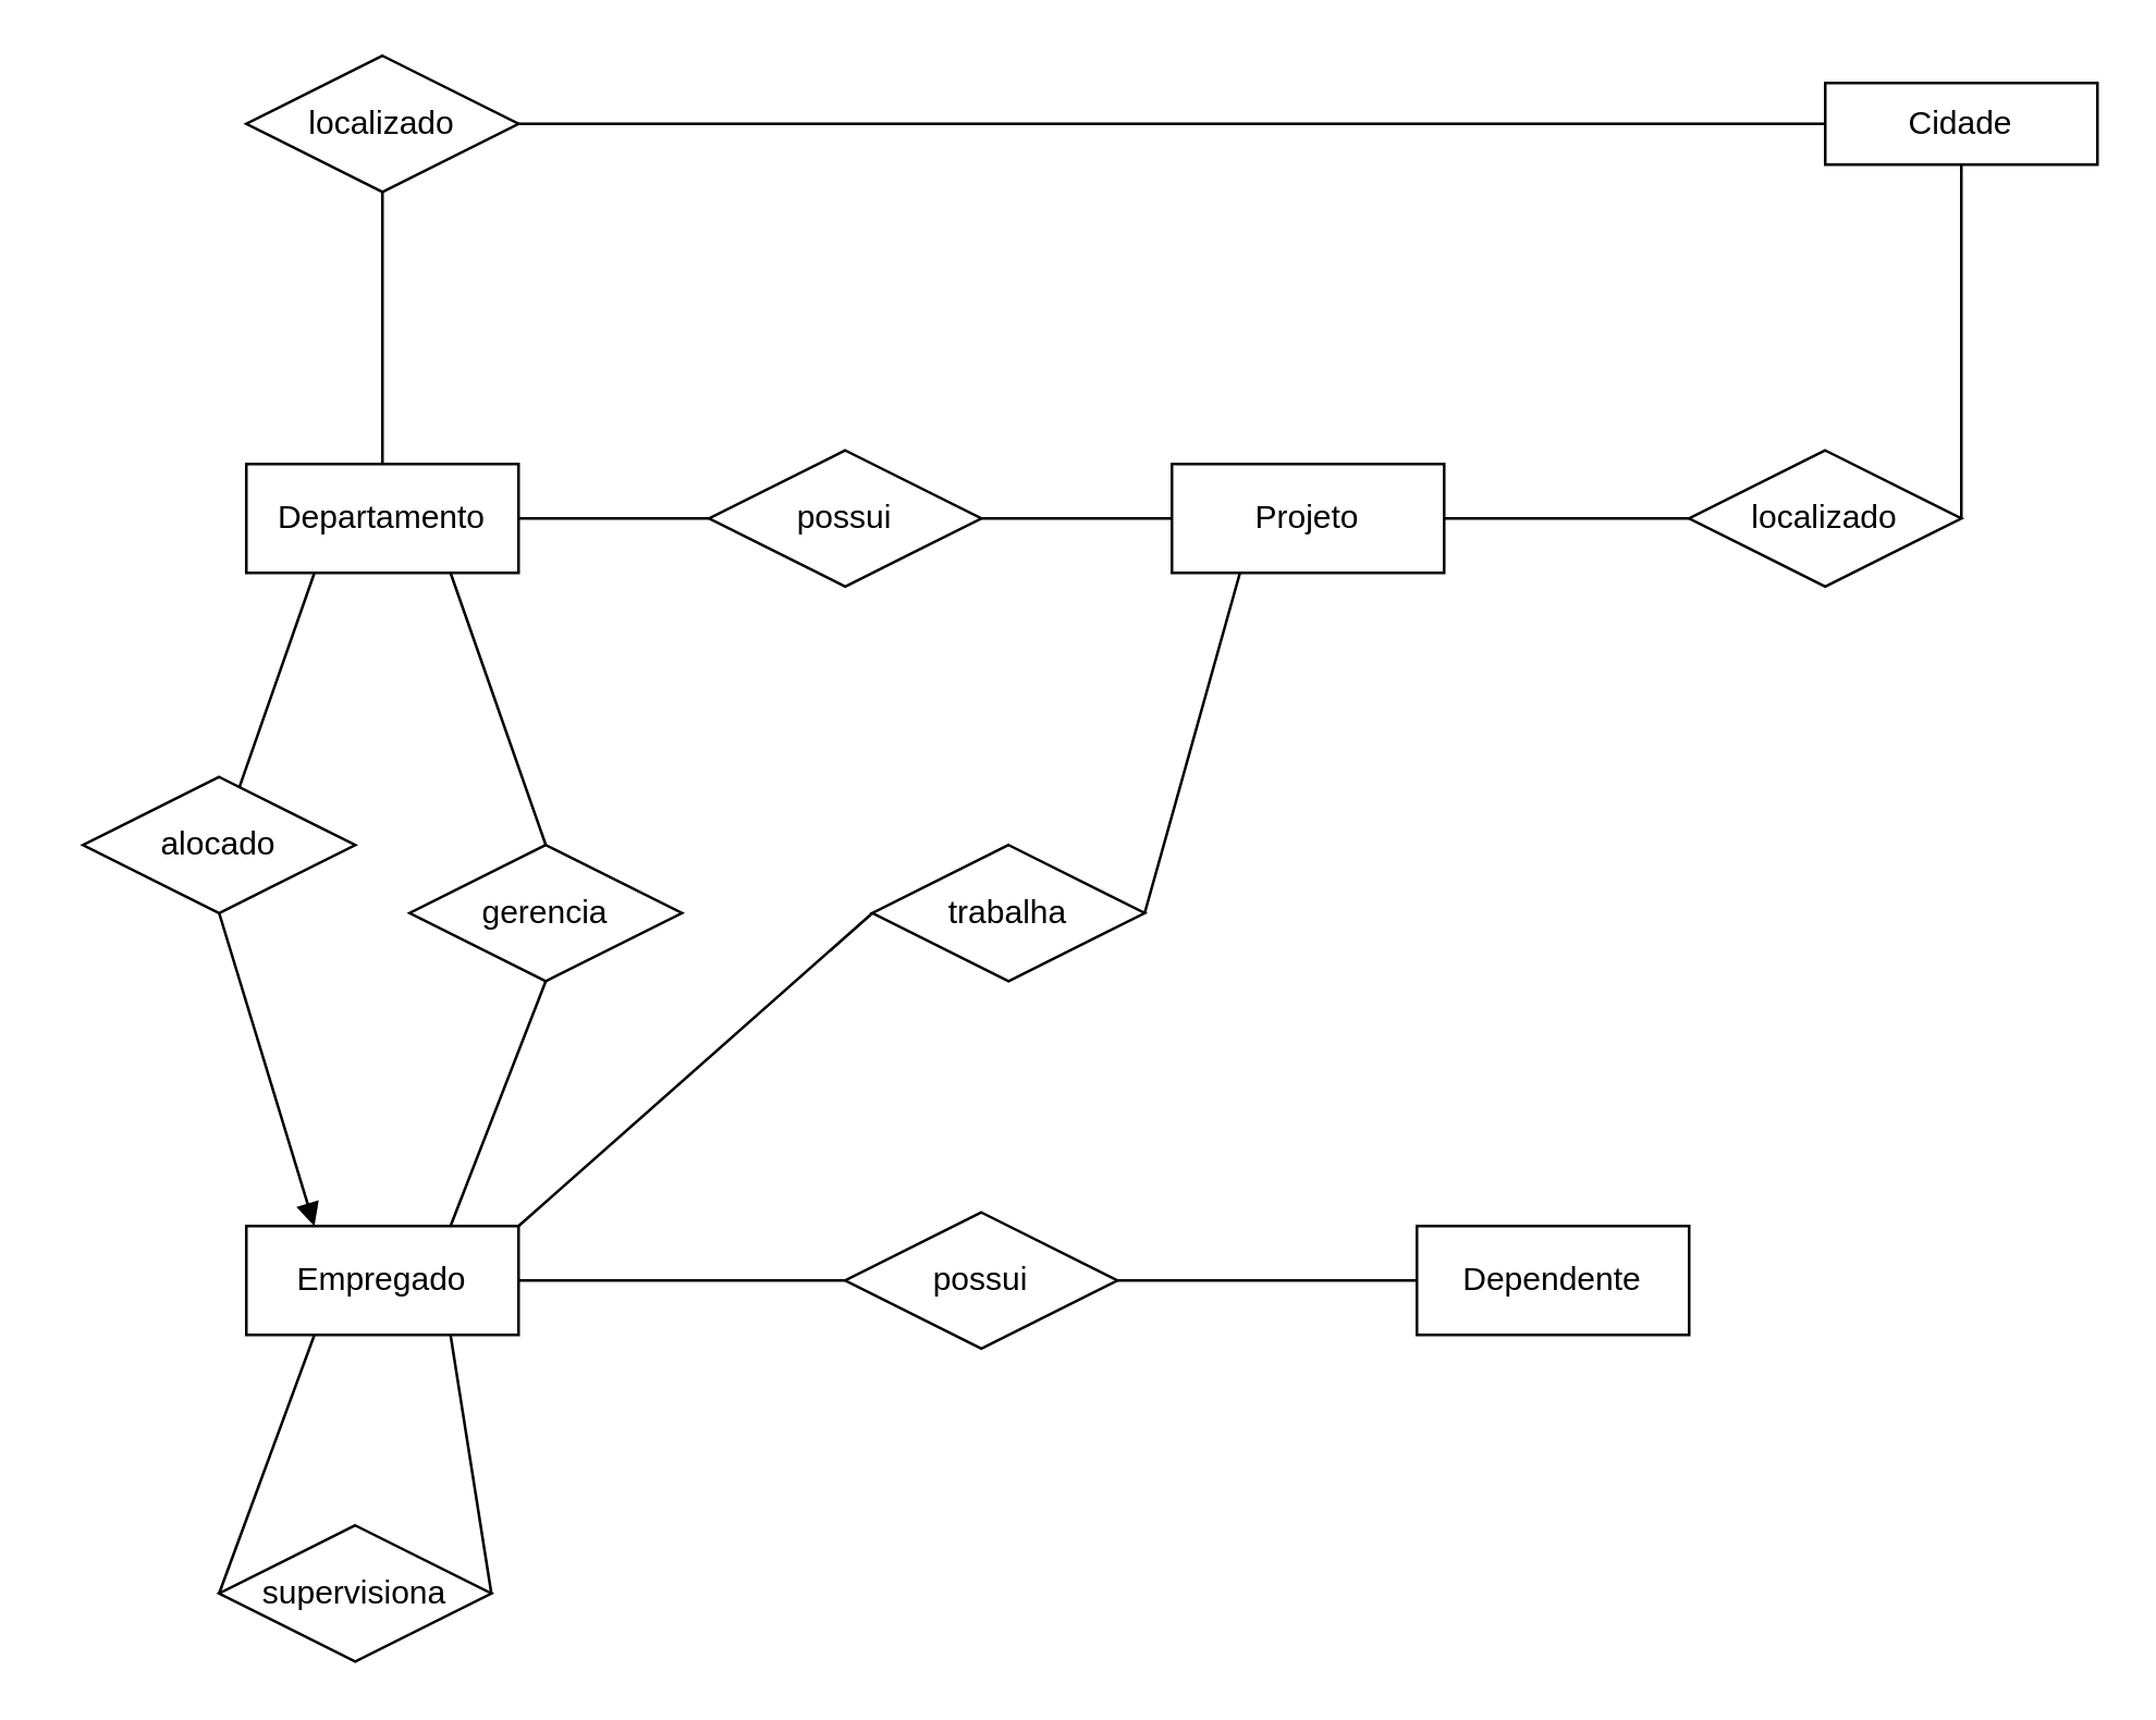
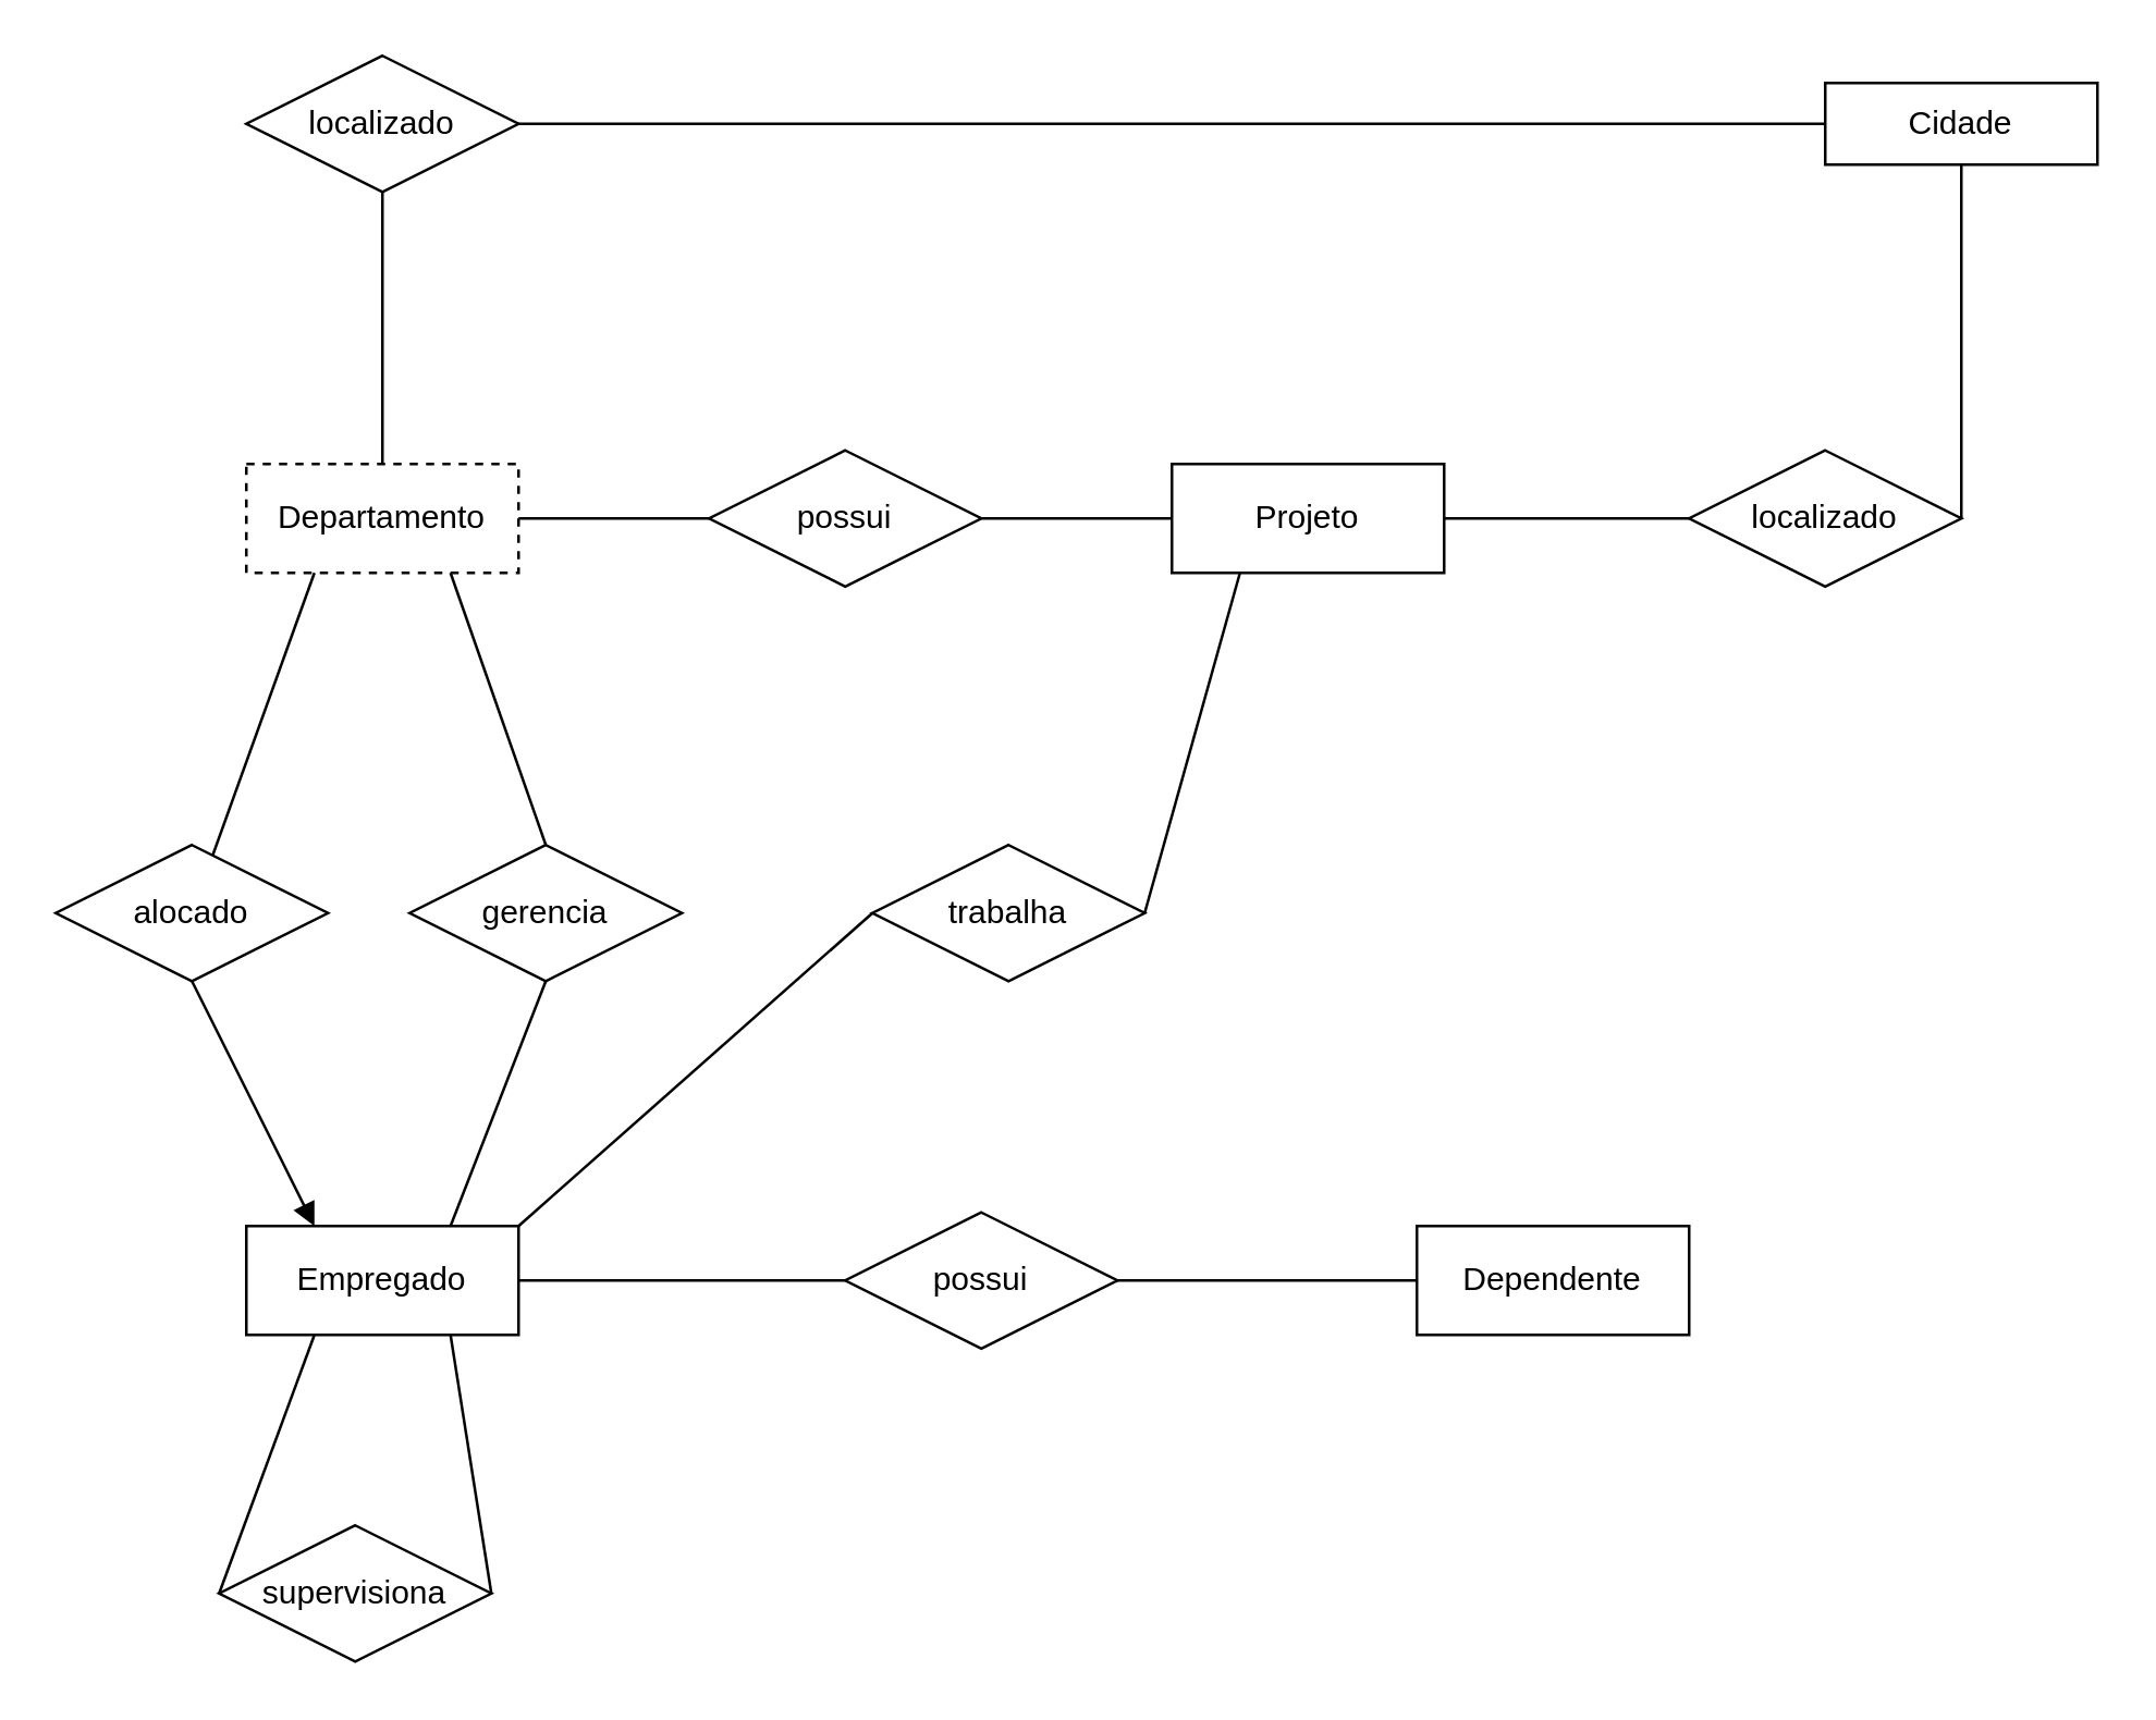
  <mxCell id="0" />
  <mxCell id="1" parent="0" />
  <mxCell id="2" value="Empregado" style="whiteSpace=wrap;html=1;align=center;" vertex="1" parent="1"><mxGeometry x="90" y="450" width="100" height="40" as="geometry" /></mxCell>
- <mxCell id="3" value="&lt;div&gt;Departamento&lt;/div&gt;" style="whiteSpace=wrap;html=1;align=center;" vertex="1" parent="1"><mxGeometry x="90" y="170" width="100" height="40" as="geometry" /></mxCell>
+ <mxCell id="3" value="&lt;div&gt;Departamento&lt;/div&gt;" style="whiteSpace=wrap;html=1;align=center;dashed=1;" vertex="1" parent="1"><mxGeometry x="90" y="170" width="100" height="40" as="geometry" /></mxCell>
  <mxCell id="4" value="&lt;div&gt;Projeto&lt;/div&gt;" style="whiteSpace=wrap;html=1;align=center;" vertex="1" parent="1"><mxGeometry x="430" y="170" width="100" height="40" as="geometry" /></mxCell>
  <mxCell id="5" value="Dependente" style="whiteSpace=wrap;html=1;align=center;" vertex="1" parent="1"><mxGeometry x="520" y="450" width="100" height="40" as="geometry" /></mxCell>
  <mxCell id="6" value="Cidade" style="whiteSpace=wrap;html=1;align=center;" vertex="1" parent="1"><mxGeometry x="670" y="30" width="100" height="30" as="geometry" /></mxCell>
  <mxCell id="7" value="possui" style="shape=rhombus;perimeter=rhombusPerimeter;whiteSpace=wrap;html=1;align=center;" vertex="1" parent="1"><mxGeometry x="310" y="445" width="100" height="50" as="geometry" /></mxCell>
  <mxCell id="8" value="" style="endArrow=none;html=1;rounded=0;" edge="1" parent="1" source="2" target="7"><mxGeometry relative="1" as="geometry"><mxPoint x="280" y="320" as="sourcePoint" /><mxPoint x="440" y="320" as="targetPoint" /></mxGeometry></mxCell>
  <mxCell id="9" value="" style="endArrow=none;html=1;rounded=0;" edge="1" parent="1" target="5"><mxGeometry relative="1" as="geometry"><mxPoint x="410" y="470" as="sourcePoint" /><mxPoint x="310" y="470" as="targetPoint" /></mxGeometry></mxCell>
- <mxCell id="10" value="alocado" style="shape=rhombus;perimeter=rhombusPerimeter;whiteSpace=wrap;html=1;align=center;" vertex="1" parent="1"><mxGeometry x="30" y="285" width="100" height="50" as="geometry" /></mxCell>
+ <mxCell id="10" value="alocado" style="shape=rhombus;perimeter=rhombusPerimeter;whiteSpace=wrap;html=1;align=center;" vertex="1" parent="1"><mxGeometry x="20" y="310" width="100" height="50" as="geometry" /></mxCell>
  <mxCell id="11" value="" style="endArrow=block;html=1;rounded=0;exitX=0.5;exitY=1;exitDx=0;exitDy=0;entryX=0.25;entryY=0;entryDx=0;entryDy=0;" edge="1" parent="1" source="10" target="2"><mxGeometry relative="1" as="geometry"><mxPoint x="190" y="470" as="sourcePoint" /><mxPoint x="310" y="470" as="targetPoint" /></mxGeometry></mxCell>
  <mxCell id="12" value="" style="endArrow=none;html=1;rounded=0;exitX=0.25;exitY=1;exitDx=0;exitDy=0;" edge="1" parent="1" source="3" target="10"><mxGeometry relative="1" as="geometry"><mxPoint x="200" y="480" as="sourcePoint" /><mxPoint x="320" y="480" as="targetPoint" /></mxGeometry></mxCell>
  <mxCell id="13" value="possui" style="shape=rhombus;perimeter=rhombusPerimeter;whiteSpace=wrap;html=1;align=center;" vertex="1" parent="1"><mxGeometry x="260" y="165" width="100" height="50" as="geometry" /></mxCell>
  <mxCell id="14" value="" style="endArrow=none;html=1;rounded=0;entryX=1;entryY=0.5;entryDx=0;entryDy=0;exitX=0;exitY=0.5;exitDx=0;exitDy=0;" edge="1" parent="1" source="13" target="3"><mxGeometry relative="1" as="geometry"><mxPoint x="240" y="220" as="sourcePoint" /><mxPoint x="140" y="320" as="targetPoint" /></mxGeometry></mxCell>
  <mxCell id="15" value="" style="endArrow=none;html=1;rounded=0;entryX=1;entryY=0.5;entryDx=0;entryDy=0;" edge="1" parent="1" source="4" target="13"><mxGeometry relative="1" as="geometry"><mxPoint x="150" y="220" as="sourcePoint" /><mxPoint x="280" y="80" as="targetPoint" /></mxGeometry></mxCell>
  <mxCell id="16" value="localizado" style="shape=rhombus;perimeter=rhombusPerimeter;whiteSpace=wrap;html=1;align=center;" vertex="1" parent="1"><mxGeometry x="90" y="20" width="100" height="50" as="geometry" /></mxCell>
  <mxCell id="17" value="" style="endArrow=none;html=1;rounded=0;exitX=0;exitY=0.5;exitDx=0;exitDy=0;entryX=1;entryY=0.5;entryDx=0;entryDy=0;" edge="1" parent="1" source="19" target="4"><mxGeometry relative="1" as="geometry"><mxPoint x="320" y="65" as="sourcePoint" /><mxPoint x="470" y="189" as="targetPoint" /></mxGeometry></mxCell>
  <mxCell id="18" value="" style="endArrow=none;html=1;rounded=0;exitX=0.5;exitY=1;exitDx=0;exitDy=0;" edge="1" parent="1" source="16" target="3"><mxGeometry relative="1" as="geometry"><mxPoint x="330" y="75" as="sourcePoint" /><mxPoint x="200" y="75" as="targetPoint" /></mxGeometry></mxCell>
  <mxCell id="19" value="localizado" style="shape=rhombus;perimeter=rhombusPerimeter;whiteSpace=wrap;html=1;align=center;" vertex="1" parent="1"><mxGeometry x="620" y="165" width="100" height="50" as="geometry" /></mxCell>
  <mxCell id="20" value="" style="endArrow=none;html=1;rounded=0;exitX=0.5;exitY=1;exitDx=0;exitDy=0;entryX=1;entryY=0.5;entryDx=0;entryDy=0;" edge="1" parent="1" source="6" target="19"><mxGeometry relative="1" as="geometry"><mxPoint x="530" y="60" as="sourcePoint" /><mxPoint x="420" y="65" as="targetPoint" /></mxGeometry></mxCell>
  <mxCell id="21" value="" style="endArrow=none;html=1;rounded=0;exitX=1;exitY=0.5;exitDx=0;exitDy=0;entryX=0;entryY=0.5;entryDx=0;entryDy=0;" edge="1" parent="1" source="16" target="6"><mxGeometry relative="1" as="geometry"><mxPoint x="650" y="170" as="sourcePoint" /><mxPoint x="650" y="65" as="targetPoint" /></mxGeometry></mxCell>
  <mxCell id="22" value="supervisiona" style="shape=rhombus;perimeter=rhombusPerimeter;whiteSpace=wrap;html=1;align=center;" vertex="1" parent="1"><mxGeometry x="80" y="560" width="100" height="50" as="geometry" /></mxCell>
  <mxCell id="23" value="" style="endArrow=none;html=1;rounded=0;entryX=0;entryY=0.5;entryDx=0;entryDy=0;exitX=0.25;exitY=1;exitDx=0;exitDy=0;" edge="1" parent="1" source="2" target="22"><mxGeometry relative="1" as="geometry"><mxPoint x="190" y="470" as="sourcePoint" /><mxPoint x="310" y="470" as="targetPoint" /></mxGeometry></mxCell>
  <mxCell id="24" value="" style="endArrow=none;html=1;rounded=0;entryX=1;entryY=0.5;entryDx=0;entryDy=0;exitX=0.75;exitY=1;exitDx=0;exitDy=0;" edge="1" parent="1" source="2" target="22"><mxGeometry relative="1" as="geometry"><mxPoint x="200" y="480" as="sourcePoint" /><mxPoint x="320" y="480" as="targetPoint" /></mxGeometry></mxCell>
  <mxCell id="25" value="gerencia" style="shape=rhombus;perimeter=rhombusPerimeter;whiteSpace=wrap;html=1;align=center;" vertex="1" parent="1"><mxGeometry x="150" y="310" width="100" height="50" as="geometry" /></mxCell>
  <mxCell id="26" value="" style="endArrow=none;html=1;rounded=0;exitX=0.5;exitY=1;exitDx=0;exitDy=0;entryX=0.75;entryY=0;entryDx=0;entryDy=0;" edge="1" parent="1" source="25" target="2"><mxGeometry relative="1" as="geometry"><mxPoint x="70" y="360" as="sourcePoint" /><mxPoint x="115" y="450" as="targetPoint" /></mxGeometry></mxCell>
  <mxCell id="27" value="" style="endArrow=none;html=1;rounded=0;exitX=0.75;exitY=1;exitDx=0;exitDy=0;entryX=0.5;entryY=0;entryDx=0;entryDy=0;" edge="1" parent="1" source="3" target="25"><mxGeometry relative="1" as="geometry"><mxPoint x="80" y="370" as="sourcePoint" /><mxPoint x="125" y="460" as="targetPoint" /></mxGeometry></mxCell>
  <mxCell id="28" value="trabalha" style="shape=rhombus;perimeter=rhombusPerimeter;whiteSpace=wrap;html=1;align=center;" vertex="1" parent="1"><mxGeometry x="320" y="310" width="100" height="50" as="geometry" /></mxCell>
  <mxCell id="29" value="" style="endArrow=none;html=1;rounded=0;entryX=1;entryY=0;entryDx=0;entryDy=0;exitX=0;exitY=0.5;exitDx=0;exitDy=0;" edge="1" parent="1" source="28" target="2"><mxGeometry relative="1" as="geometry"><mxPoint x="200" y="360" as="sourcePoint" /><mxPoint x="165" y="450" as="targetPoint" /></mxGeometry></mxCell>
  <mxCell id="30" value="" style="endArrow=none;html=1;rounded=0;exitX=0.25;exitY=1;exitDx=0;exitDy=0;entryX=1;entryY=0.5;entryDx=0;entryDy=0;" edge="1" parent="1" source="4" target="28"><mxGeometry relative="1" as="geometry"><mxPoint x="348.049" y="349.024" as="sourcePoint" /><mxPoint x="420" y="280" as="targetPoint" /></mxGeometry></mxCell>
